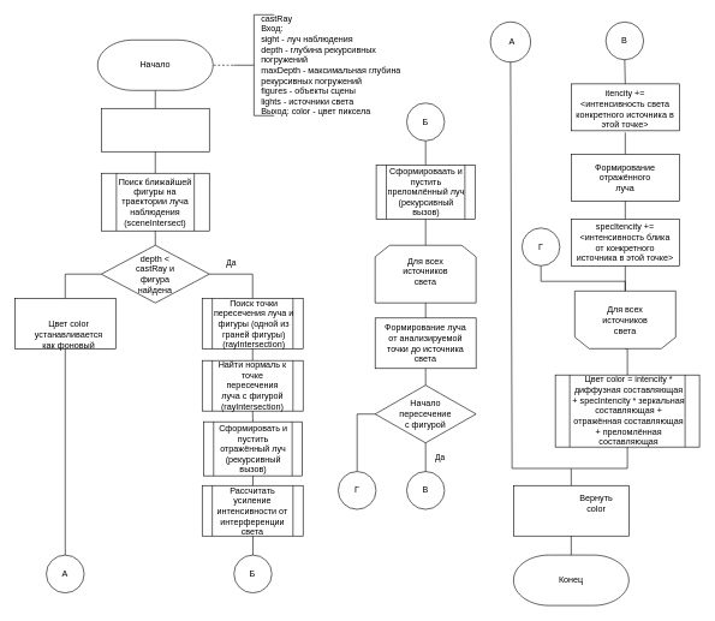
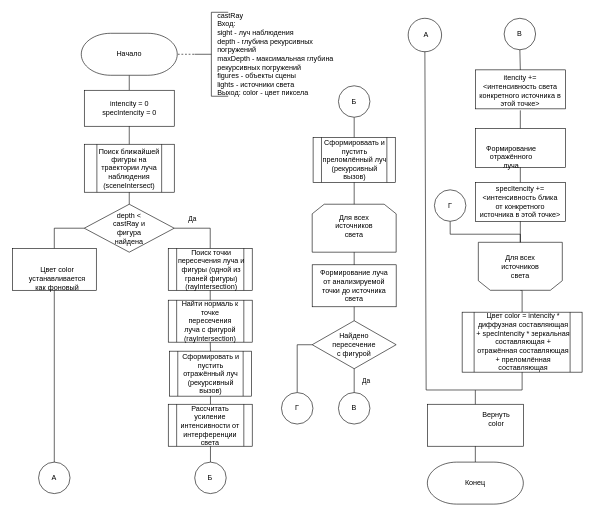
  <mxCell id="0" />
  <mxCell id="1" parent="0" />
  <mxCell id="2" value="" style="shape=process;whiteSpace=wrap;html=1;backgroundOutline=1;" parent="1" vertex="1"><mxGeometry x="770" y="520" width="200" height="100" as="geometry" /></mxCell>
  <mxCell id="3" style="edgeStyle=orthogonalEdgeStyle;rounded=0;orthogonalLoop=1;jettySize=auto;html=1;entryX=0.5;entryY=0;entryDx=0;entryDy=0;strokeWidth=1;endArrow=none;endFill=0;" parent="1" source="4" target="73" edge="1"><mxGeometry relative="1" as="geometry"><Array as="points"><mxPoint x="495" y="574" /></Array></mxGeometry></mxCell>
  <mxCell id="4" value="" style="rhombus;whiteSpace=wrap;html=1;" parent="1" vertex="1"><mxGeometry x="520" y="534.25" width="140" height="80" as="geometry" /></mxCell>
  <mxCell id="5" value="" style="shape=loopLimit;whiteSpace=wrap;html=1;" parent="1" vertex="1"><mxGeometry x="520" y="340" width="140" height="80" as="geometry" /></mxCell>
  <mxCell id="6" value="" style="shape=process;whiteSpace=wrap;html=1;backgroundOutline=1;" parent="1" vertex="1"><mxGeometry x="280" y="413.5" width="140" height="70" as="geometry" /></mxCell>
  <mxCell id="7" value="" style="strokeWidth=1;html=1;shape=mxgraph.flowchart.annotation_2;align=left;labelPosition=right;pointerEvents=1;" parent="1" vertex="1"><mxGeometry x="323.75" y="20" width="56.25" height="140" as="geometry" /></mxCell>
  <mxCell id="8" value="" style="endArrow=none;dashed=1;html=1;strokeWidth=1;rounded=0;entryX=0;entryY=0.5;entryDx=0;entryDy=0;entryPerimeter=0;exitX=1;exitY=0.5;exitDx=0;exitDy=0;" parent="1" target="7" edge="1"><mxGeometry width="50" height="50" relative="1" as="geometry"><mxPoint x="290" y="90" as="sourcePoint" /><mxPoint x="230" y="205" as="targetPoint" /></mxGeometry></mxCell>
  <mxCell id="9" value="castRay&lt;br&gt;Вход:&lt;br&gt;sight - луч наблюдения&lt;br&gt;depth - глубина рекурсивных погружений&lt;br&gt;maxDepth - максимальная глубина рекурсивных погружений&lt;br&gt;figures - объекты сцены&lt;br&gt;lights - источники света&lt;br&gt;Выход: color - цвет пиксела" style="text;html=1;strokeColor=none;fillColor=none;align=left;verticalAlign=middle;whiteSpace=wrap;rounded=0;" parent="1" vertex="1"><mxGeometry x="360" y="60" width="223.75" height="60" as="geometry" /></mxCell>
  <mxCell id="10" value="" style="endArrow=none;html=1;rounded=0;exitX=0.5;exitY=1;exitDx=0;exitDy=0;endFill=0;" parent="1" edge="1"><mxGeometry width="50" height="50" relative="1" as="geometry"><mxPoint x="215" y="125" as="sourcePoint" /><mxPoint x="215" y="150" as="targetPoint" /></mxGeometry></mxCell>
  <mxCell id="11" value="" style="strokeWidth=1;html=1;shape=mxgraph.flowchart.decision;whiteSpace=wrap;" parent="1" vertex="1"><mxGeometry x="140" y="340" width="150" height="80" as="geometry" /></mxCell>
  <mxCell id="12" value="" style="verticalLabelPosition=bottom;verticalAlign=top;html=1;shape=process;whiteSpace=wrap;rounded=0;size=0.14;arcSize=6;" parent="1" vertex="1"><mxGeometry x="140" y="240" width="150" height="80" as="geometry" /></mxCell>
  <mxCell id="13" value="Поиск ближайшей фигуры на траектории луча наблюдения&lt;br&gt;(sceneIntersect)" style="text;html=1;strokeColor=none;fillColor=none;align=center;verticalAlign=middle;whiteSpace=wrap;rounded=0;" parent="1" vertex="1"><mxGeometry x="155" y="265" width="120" height="30" as="geometry" /></mxCell>
  <mxCell id="14" value="depth &amp;lt; castRay и фигура найдена" style="text;html=1;strokeColor=none;fillColor=none;align=center;verticalAlign=middle;whiteSpace=wrap;rounded=0;" parent="1" vertex="1"><mxGeometry x="185" y="365" width="60" height="30" as="geometry" /></mxCell>
  <mxCell id="15" value="" style="endArrow=none;html=1;rounded=0;entryX=0.5;entryY=0;entryDx=0;entryDy=0;entryPerimeter=0;endFill=0;exitX=0.5;exitY=1;exitDx=0;exitDy=0;" parent="1" source="12" edge="1"><mxGeometry width="50" height="50" relative="1" as="geometry"><mxPoint x="210" y="320" as="sourcePoint" /><mxPoint x="215" y="340" as="targetPoint" /></mxGeometry></mxCell>
  <mxCell id="16" value="" style="rounded=0;whiteSpace=wrap;html=1;" parent="1" vertex="1"><mxGeometry x="20" y="413.5" width="140" height="70" as="geometry" /></mxCell>
  <mxCell id="17" value="Цвет color устанавливается как фоновый" style="text;html=1;strokeColor=none;fillColor=none;align=center;verticalAlign=middle;whiteSpace=wrap;rounded=0;" parent="1" vertex="1"><mxGeometry x="65" y="448.5" width="60" height="30" as="geometry" /></mxCell>
  <mxCell id="18" value="" style="endArrow=none;html=1;rounded=0;exitX=0;exitY=0.5;exitDx=0;exitDy=0;exitPerimeter=0;entryX=0.5;entryY=0;entryDx=0;entryDy=0;endFill=0;" parent="1" source="11" target="16" edge="1"><mxGeometry width="50" height="50" relative="1" as="geometry"><mxPoint x="260" y="415" as="sourcePoint" /><mxPoint x="310" y="365" as="targetPoint" /><Array as="points"><mxPoint x="90" y="380" /></Array></mxGeometry></mxCell>
  <mxCell id="19" value="Да" style="endArrow=none;html=1;rounded=0;exitX=1;exitY=0.5;exitDx=0;exitDy=0;exitPerimeter=0;entryX=0.5;entryY=0;entryDx=0;entryDy=0;endFill=0;" parent="1" source="11" target="6" edge="1"><mxGeometry x="-0.351" y="15" width="50" height="50" relative="1" as="geometry"><mxPoint x="260" y="415" as="sourcePoint" /><mxPoint x="410" y="445" as="targetPoint" /><Array as="points"><mxPoint x="350" y="380" /></Array><mxPoint as="offset" /></mxGeometry></mxCell>
  <mxCell id="20" value="Поиск точки пересечения луча и фигуры (одной из граней фигуры)&lt;br&gt;(rayIntersection)" style="text;html=1;strokeColor=none;fillColor=none;align=center;verticalAlign=middle;whiteSpace=wrap;rounded=0;" parent="1" vertex="1"><mxGeometry x="281.88" y="433.5" width="140" height="30" as="geometry" /></mxCell>
  <mxCell id="21" value="" style="shape=process;whiteSpace=wrap;html=1;backgroundOutline=1;" parent="1" vertex="1"><mxGeometry x="280" y="500" width="140" height="70" as="geometry" /></mxCell>
  <mxCell id="22" value="Найти нормаль к точке пересечения луча с фигурой&lt;br&gt;(rayIntersection)" style="text;html=1;strokeColor=none;fillColor=none;align=center;verticalAlign=middle;whiteSpace=wrap;rounded=0;" parent="1" vertex="1"><mxGeometry x="300" y="520" width="100" height="30" as="geometry" /></mxCell>
  <mxCell id="23" value="" style="endArrow=none;html=1;rounded=0;exitX=0.5;exitY=1;exitDx=0;exitDy=0;entryX=0.5;entryY=0;entryDx=0;entryDy=0;endFill=0;" parent="1" source="6" target="21" edge="1"><mxGeometry width="50" height="50" relative="1" as="geometry"><mxPoint x="290" y="556.75" as="sourcePoint" /><mxPoint x="340" y="506.75" as="targetPoint" /></mxGeometry></mxCell>
  <mxCell id="24" value="" style="endArrow=none;html=1;rounded=0;exitX=0.5;exitY=1;exitDx=0;exitDy=0;entryX=0.5;entryY=0;entryDx=0;entryDy=0;endFill=0;startArrow=none;" parent="1" source="79" edge="1"><mxGeometry width="50" height="50" relative="1" as="geometry"><mxPoint x="270" y="686.75" as="sourcePoint" /><mxPoint x="350" y="646.75" as="targetPoint" /></mxGeometry></mxCell>
  <mxCell id="25" value="Для всех источников света" style="text;html=1;strokeColor=none;fillColor=none;align=center;verticalAlign=middle;whiteSpace=wrap;rounded=0;" parent="1" vertex="1"><mxGeometry x="560" y="361" width="60" height="30" as="geometry" /></mxCell>
  <mxCell id="26" value="" style="rounded=0;whiteSpace=wrap;html=1;" parent="1" vertex="1"><mxGeometry x="520" y="441" width="140" height="70" as="geometry" /></mxCell>
  <mxCell id="27" value="Формирование луча от анализируемой точки до источника света" style="text;html=1;strokeColor=none;fillColor=none;align=center;verticalAlign=middle;whiteSpace=wrap;rounded=0;" parent="1" vertex="1"><mxGeometry x="525" y="461" width="130" height="30" as="geometry" /></mxCell>
- <mxCell id="28" value="Начало пересечение с фигурой" style="text;html=1;strokeColor=none;fillColor=none;align=center;verticalAlign=middle;whiteSpace=wrap;rounded=0;" parent="1" vertex="1"><mxGeometry x="560" y="559.25" width="60" height="30" as="geometry" /></mxCell>
+ <mxCell id="28" value="Найдено пересечение с фигурой" style="text;html=1;strokeColor=none;fillColor=none;align=center;verticalAlign=middle;whiteSpace=wrap;rounded=0;" parent="1" vertex="1"><mxGeometry x="560" y="559.25" width="60" height="30" as="geometry" /></mxCell>
  <mxCell id="29" value="" style="endArrow=none;html=1;rounded=0;exitX=0.5;exitY=1;exitDx=0;exitDy=0;entryX=0.5;entryY=0;entryDx=0;entryDy=0;endFill=0;" parent="1" source="5" target="26" edge="1"><mxGeometry width="50" height="50" relative="1" as="geometry"><mxPoint x="590" y="416" as="sourcePoint" /><mxPoint x="620" y="451" as="targetPoint" /></mxGeometry></mxCell>
  <mxCell id="30" value="" style="endArrow=none;html=1;rounded=0;exitX=0.5;exitY=1;exitDx=0;exitDy=0;entryX=0.5;entryY=0;entryDx=0;entryDy=0;endFill=0;" parent="1" source="26" target="4" edge="1"><mxGeometry width="50" height="50" relative="1" as="geometry"><mxPoint x="600" y="426" as="sourcePoint" /><mxPoint x="600" y="451" as="targetPoint" /></mxGeometry></mxCell>
  <mxCell id="31" value="" style="rounded=0;whiteSpace=wrap;html=1;" parent="1" vertex="1"><mxGeometry x="792" y="116" width="150" height="65" as="geometry" /></mxCell>
  <mxCell id="32" value="itencity += &amp;lt;интенсивность света конкретного источника в этой точке&amp;gt;" style="text;html=1;strokeColor=none;fillColor=none;align=center;verticalAlign=middle;whiteSpace=wrap;rounded=0;" parent="1" vertex="1"><mxGeometry x="797" y="136" width="140" height="30" as="geometry" /></mxCell>
  <mxCell id="33" value="" style="rounded=0;whiteSpace=wrap;html=1;" parent="1" vertex="1"><mxGeometry x="140" y="150" width="150" height="60" as="geometry" /></mxCell>
  <mxCell id="34" value="" style="endArrow=none;html=1;rounded=0;exitX=0.5;exitY=1;exitDx=0;exitDy=0;entryX=0.5;entryY=0;entryDx=0;entryDy=0;endFill=0;" parent="1" source="33" target="12" edge="1"><mxGeometry width="50" height="50" relative="1" as="geometry"><mxPoint x="400" y="290" as="sourcePoint" /><mxPoint x="450" y="240" as="targetPoint" /></mxGeometry></mxCell>
+ <mxCell id="35" value="intencity = 0&lt;br&gt;specIntencity = 0" style="text;html=1;strokeColor=none;fillColor=none;align=center;verticalAlign=middle;whiteSpace=wrap;rounded=0;" parent="1" vertex="1"><mxGeometry x="167.5" y="165" width="95" height="30" as="geometry" /></mxCell>
  <mxCell id="36" value="" style="rounded=0;whiteSpace=wrap;html=1;" parent="1" vertex="1"><mxGeometry x="792" y="213.5" width="150" height="65" as="geometry" /></mxCell>
- <mxCell id="37" value="Формирование отражённого луча" style="text;html=1;strokeColor=none;fillColor=none;align=center;verticalAlign=middle;whiteSpace=wrap;rounded=0;" parent="1" vertex="1"><mxGeometry x="837" y="231" width="60" height="30" as="geometry" /></mxCell>
+ <mxCell id="37" value="Формирование отражённого луча" style="text;html=1;strokeColor=none;fillColor=none;align=center;verticalAlign=middle;whiteSpace=wrap;rounded=0;" parent="1" vertex="1"><mxGeometry x="822" y="246" width="60" height="30" as="geometry" /></mxCell>
  <mxCell id="38" value="" style="rounded=0;whiteSpace=wrap;html=1;" parent="1" vertex="1"><mxGeometry x="792" y="303.5" width="150" height="65" as="geometry" /></mxCell>
  <mxCell id="39" value="specItencity += &amp;lt;интенсивность блика от конкретного источника в этой точке&amp;gt;" style="text;html=1;strokeColor=none;fillColor=none;align=center;verticalAlign=middle;whiteSpace=wrap;rounded=0;" parent="1" vertex="1"><mxGeometry x="797" y="321" width="140" height="30" as="geometry" /></mxCell>
  <mxCell id="40" value="Да" style="endArrow=none;html=1;rounded=0;exitX=0.5;exitY=1;exitDx=0;exitDy=0;endFill=0;" parent="1" source="4" edge="1"><mxGeometry y="20" width="50" height="50" relative="1" as="geometry"><mxPoint x="610" y="796" as="sourcePoint" /><mxPoint x="590" y="656" as="targetPoint" /><mxPoint as="offset" /></mxGeometry></mxCell>
  <mxCell id="41" value="" style="endArrow=none;html=1;rounded=0;exitX=0.5;exitY=1;exitDx=0;exitDy=0;entryX=0.5;entryY=0;entryDx=0;entryDy=0;endFill=0;" parent="1" target="36" edge="1"><mxGeometry width="50" height="50" relative="1" as="geometry"><mxPoint x="867" y="183.5" as="sourcePoint" /><mxPoint x="937" y="213.5" as="targetPoint" /></mxGeometry></mxCell>
  <mxCell id="42" value="" style="endArrow=none;html=1;rounded=0;exitX=0.5;exitY=1;exitDx=0;exitDy=0;entryX=0.5;entryY=0;entryDx=0;entryDy=0;endFill=0;" parent="1" source="36" target="38" edge="1"><mxGeometry width="50" height="50" relative="1" as="geometry"><mxPoint x="887" y="263.5" as="sourcePoint" /><mxPoint x="937" y="213.5" as="targetPoint" /></mxGeometry></mxCell>
  <mxCell id="43" style="edgeStyle=orthogonalEdgeStyle;rounded=0;orthogonalLoop=1;jettySize=auto;html=1;exitX=0.5;exitY=0;exitDx=0;exitDy=0;entryX=0.5;entryY=0;entryDx=0;entryDy=0;endArrow=none;endFill=0;" parent="1" source="44" target="2" edge="1"><mxGeometry relative="1" as="geometry" /></mxCell>
  <mxCell id="44" value="" style="shape=loopLimit;whiteSpace=wrap;html=1;rotation=-180;" parent="1" vertex="1"><mxGeometry x="797" y="403.5" width="140" height="80" as="geometry" /></mxCell>
  <mxCell id="45" value="Для всех источников света" style="text;html=1;strokeColor=none;fillColor=none;align=center;verticalAlign=middle;whiteSpace=wrap;rounded=0;" parent="1" vertex="1"><mxGeometry x="837" y="428.5" width="60" height="30" as="geometry" /></mxCell>
  <mxCell id="46" value="" style="endArrow=none;html=1;rounded=0;exitX=0.5;exitY=1;exitDx=0;exitDy=0;entryX=0.5;entryY=1;entryDx=0;entryDy=0;endFill=0;" parent="1" source="38" target="44" edge="1"><mxGeometry width="50" height="50" relative="1" as="geometry"><mxPoint x="937" y="483.5" as="sourcePoint" /><mxPoint x="987" y="433.5" as="targetPoint" /></mxGeometry></mxCell>
  <mxCell id="47" value="Цвет color = intencity * диффузная составляющая + specIntencity * зеркальная составляющая + отражённая составляющая + преломлённая составляющая" style="text;html=1;strokeColor=none;fillColor=none;align=center;verticalAlign=middle;whiteSpace=wrap;rounded=0;" parent="1" vertex="1"><mxGeometry x="792" y="555" width="160" height="30" as="geometry" /></mxCell>
  <mxCell id="48" value="" style="rounded=0;whiteSpace=wrap;html=1;" parent="1" vertex="1"><mxGeometry x="712" y="673.5" width="160" height="70" as="geometry" /></mxCell>
  <mxCell id="49" value="Вернуть color" style="text;html=1;strokeColor=none;fillColor=none;align=center;verticalAlign=middle;whiteSpace=wrap;rounded=0;" parent="1" vertex="1"><mxGeometry x="797" y="683.5" width="60" height="30" as="geometry" /></mxCell>
  <mxCell id="50" value="" style="endArrow=none;html=1;rounded=0;entryX=0.5;entryY=0;entryDx=0;entryDy=0;endFill=0;" parent="1" target="48" edge="1"><mxGeometry width="50" height="50" relative="1" as="geometry"><mxPoint x="792" y="650" as="sourcePoint" /><mxPoint x="1052" y="683.5" as="targetPoint" /></mxGeometry></mxCell>
  <mxCell id="51" value="" style="endArrow=none;html=1;rounded=0;exitX=0.5;exitY=1;exitDx=0;exitDy=0;entryX=0.5;entryY=0;entryDx=0;entryDy=0;endFill=0;" parent="1" source="48" edge="1"><mxGeometry width="50" height="50" relative="1" as="geometry"><mxPoint x="1052" y="793.5" as="sourcePoint" /><mxPoint x="792" y="773.5" as="targetPoint" /></mxGeometry></mxCell>
  <mxCell id="52" style="edgeStyle=orthogonalEdgeStyle;rounded=0;orthogonalLoop=1;jettySize=auto;html=1;entryX=0.5;entryY=1;entryDx=0;entryDy=0;strokeWidth=1;endArrow=none;endFill=0;" parent="1" source="53" edge="1" target="79"><mxGeometry relative="1" as="geometry"><mxPoint x="350" y="715.25" as="targetPoint" /></mxGeometry></mxCell>
  <mxCell id="53" value="" style="ellipse;whiteSpace=wrap;html=1;aspect=fixed;" parent="1" vertex="1"><mxGeometry x="324.13" y="770" width="52.5" height="52.5" as="geometry" /></mxCell>
  <mxCell id="54" value="" style="ellipse;whiteSpace=wrap;html=1;aspect=fixed;" parent="1" vertex="1"><mxGeometry x="63.75" y="770" width="52.5" height="52.5" as="geometry" /></mxCell>
  <mxCell id="55" value="" style="endArrow=none;html=1;rounded=0;entryX=0.5;entryY=1;entryDx=0;entryDy=0;exitX=0.5;exitY=0;exitDx=0;exitDy=0;" parent="1" source="54" target="16" edge="1"><mxGeometry width="50" height="50" relative="1" as="geometry"><mxPoint x="90" y="639" as="sourcePoint" /><mxPoint x="90" y="304" as="targetPoint" /></mxGeometry></mxCell>
  <mxCell id="56" value="A&lt;span style=&quot;color: rgba(0, 0, 0, 0); font-family: monospace; font-size: 0px; text-align: start;&quot;&gt;%3CmxGraphModel%3E%3Croot%3E%3CmxCell%20id%3D%220%22%2F%3E%3CmxCell%20id%3D%221%22%20parent%3D%220%22%2F%3E%3CmxCell%20id%3D%222%22%20value%3D%22%22%20style%3D%22ellipse%3BwhiteSpace%3Dwrap%3Bhtml%3D1%3Baspect%3Dfixed%3B%22%20vertex%3D%221%22%20parent%3D%221%22%3E%3CmxGeometry%20x%3D%22433.75%22%20y%3D%221160%22%20width%3D%2252.5%22%20height%3D%2252.5%22%20as%3D%22geometry%22%2F%3E%3C%2FmxCell%3E%3C%2Froot%3E%3C%2FmxGraphModel%3E&lt;/span&gt;" style="text;html=1;strokeColor=none;fillColor=none;align=center;verticalAlign=middle;whiteSpace=wrap;rounded=0;" parent="1" vertex="1"><mxGeometry x="60" y="781.25" width="60" height="30" as="geometry" /></mxCell>
  <mxCell id="57" value="Б" style="text;html=1;strokeColor=none;fillColor=none;align=center;verticalAlign=middle;whiteSpace=wrap;rounded=0;" parent="1" vertex="1"><mxGeometry x="320" y="781.25" width="60" height="30" as="geometry" /></mxCell>
  <mxCell id="58" value="" style="ellipse;whiteSpace=wrap;html=1;aspect=fixed;" parent="1" vertex="1"><mxGeometry x="680" y="30" width="55.75" height="55.75" as="geometry" /></mxCell>
  <mxCell id="59" value="A&lt;span style=&quot;color: rgba(0, 0, 0, 0); font-family: monospace; font-size: 0px; text-align: start;&quot;&gt;%3CmxGraphModel%3E%3Croot%3E%3CmxCell%20id%3D%220%22%2F%3E%3CmxCell%20id%3D%221%22%20parent%3D%220%22%2F%3E%3CmxCell%20id%3D%222%22%20value%3D%22%22%20style%3D%22ellipse%3BwhiteSpace%3Dwrap%3Bhtml%3D1%3Baspect%3Dfixed%3B%22%20vertex%3D%221%22%20parent%3D%221%22%3E%3CmxGeometry%20x%3D%22433.75%22%20y%3D%221160%22%20width%3D%2252.5%22%20height%3D%2252.5%22%20as%3D%22geometry%22%2F%3E%3C%2FmxCell%3E%3C%2Froot%3E%3C%2FmxGraphModel%3E&lt;/span&gt;" style="text;html=1;strokeColor=none;fillColor=none;align=center;verticalAlign=middle;whiteSpace=wrap;rounded=0;" parent="1" vertex="1"><mxGeometry x="680" y="42.88" width="60" height="30" as="geometry" /></mxCell>
  <mxCell id="60" value="" style="ellipse;whiteSpace=wrap;html=1;aspect=fixed;" parent="1" vertex="1"><mxGeometry x="840" y="30" width="52.5" height="52.5" as="geometry" /></mxCell>
  <mxCell id="61" value="В" style="text;html=1;strokeColor=none;fillColor=none;align=center;verticalAlign=middle;whiteSpace=wrap;rounded=0;" parent="1" vertex="1"><mxGeometry x="836.25" y="41.25" width="60" height="30" as="geometry" /></mxCell>
  <mxCell id="62" value="" style="endArrow=none;html=1;rounded=0;exitX=0.5;exitY=1;exitDx=0;exitDy=0;entryX=0.5;entryY=0;entryDx=0;entryDy=0;endFill=0;" parent="1" source="60" target="31" edge="1"><mxGeometry width="50" height="50" relative="1" as="geometry"><mxPoint x="930" y="30" as="sourcePoint" /><mxPoint x="980" y="-20" as="targetPoint" /></mxGeometry></mxCell>
  <mxCell id="63" value="" style="endArrow=none;html=1;rounded=0;entryX=0.5;entryY=1;entryDx=0;entryDy=0;exitX=0.5;exitY=1;exitDx=0;exitDy=0;exitPerimeter=0;endFill=0;" parent="1" source="2" target="58" edge="1"><mxGeometry width="50" height="50" relative="1" as="geometry"><mxPoint x="980" y="630" as="sourcePoint" /><mxPoint x="1110" y="200" as="targetPoint" /><Array as="points"><mxPoint x="870" y="649.75" /><mxPoint x="710" y="649.75" /></Array></mxGeometry></mxCell>
  <mxCell id="64" value="" style="strokeWidth=1;html=1;shape=mxgraph.flowchart.terminator;whiteSpace=wrap;" parent="1" vertex="1"><mxGeometry x="135" y="55" width="160" height="70" as="geometry" /></mxCell>
  <mxCell id="65" value="Начало" style="text;html=1;strokeColor=none;fillColor=none;align=center;verticalAlign=middle;whiteSpace=wrap;rounded=0;" parent="1" vertex="1"><mxGeometry x="185" y="75" width="60" height="30" as="geometry" /></mxCell>
  <mxCell id="66" value="" style="strokeWidth=1;html=1;shape=mxgraph.flowchart.terminator;whiteSpace=wrap;" parent="1" vertex="1"><mxGeometry x="712" y="770" width="160" height="70" as="geometry" /></mxCell>
  <mxCell id="67" value="Конец" style="text;html=1;strokeColor=none;fillColor=none;align=center;verticalAlign=middle;whiteSpace=wrap;rounded=0;" parent="1" vertex="1"><mxGeometry x="762" y="790" width="60" height="30" as="geometry" /></mxCell>
  <mxCell id="68" style="edgeStyle=orthogonalEdgeStyle;rounded=0;orthogonalLoop=1;jettySize=auto;html=1;exitX=0.5;exitY=1;exitDx=0;exitDy=0;entryX=0.5;entryY=0;entryDx=0;entryDy=0;strokeWidth=1;endArrow=none;endFill=0;" parent="1" source="69" target="5" edge="1"><mxGeometry relative="1" as="geometry" /></mxCell>
  <mxCell id="69" value="" style="ellipse;whiteSpace=wrap;html=1;aspect=fixed;" parent="1" vertex="1"><mxGeometry x="563.75" y="142.5" width="52.5" height="52.5" as="geometry" /></mxCell>
  <mxCell id="70" value="Б" style="text;html=1;strokeColor=none;fillColor=none;align=center;verticalAlign=middle;whiteSpace=wrap;rounded=0;" parent="1" vertex="1"><mxGeometry x="560" y="153.75" width="60" height="30" as="geometry" /></mxCell>
  <mxCell id="71" value="" style="ellipse;whiteSpace=wrap;html=1;aspect=fixed;" parent="1" vertex="1"><mxGeometry x="563.75" y="654" width="52.5" height="52.5" as="geometry" /></mxCell>
  <mxCell id="72" value="В" style="text;html=1;strokeColor=none;fillColor=none;align=center;verticalAlign=middle;whiteSpace=wrap;rounded=0;" parent="1" vertex="1"><mxGeometry x="560" y="665.25" width="60" height="30" as="geometry" /></mxCell>
  <mxCell id="73" value="" style="ellipse;whiteSpace=wrap;html=1;aspect=fixed;" parent="1" vertex="1"><mxGeometry x="468.75" y="654" width="52.5" height="52.5" as="geometry" /></mxCell>
  <mxCell id="74" value="Г" style="text;html=1;strokeColor=none;fillColor=none;align=center;verticalAlign=middle;whiteSpace=wrap;rounded=0;" parent="1" vertex="1"><mxGeometry x="465" y="665.25" width="60" height="30" as="geometry" /></mxCell>
  <mxCell id="75" style="edgeStyle=orthogonalEdgeStyle;rounded=0;orthogonalLoop=1;jettySize=auto;html=1;entryX=0.5;entryY=1;entryDx=0;entryDy=0;strokeWidth=1;endArrow=none;endFill=0;" parent="1" source="76" target="44" edge="1"><mxGeometry relative="1" as="geometry"><Array as="points"><mxPoint x="750" y="390" /><mxPoint x="867" y="390" /></Array></mxGeometry></mxCell>
  <mxCell id="76" value="" style="ellipse;whiteSpace=wrap;html=1;aspect=fixed;" parent="1" vertex="1"><mxGeometry x="723.75" y="316" width="52.5" height="52.5" as="geometry" /></mxCell>
  <mxCell id="77" value="Г" style="text;html=1;strokeColor=none;fillColor=none;align=center;verticalAlign=middle;whiteSpace=wrap;rounded=0;" parent="1" vertex="1"><mxGeometry x="720" y="327.25" width="60" height="30" as="geometry" /></mxCell>
  <mxCell id="78" value="Сформироваать и пустить преломлённый луч (рекурсивный вызов)" style="shape=process;whiteSpace=wrap;html=1;backgroundOutline=1;" parent="1" vertex="1"><mxGeometry x="521.5" y="228.5" width="137" height="75" as="geometry" /></mxCell>
  <mxCell id="79" value="Сформировать и пустить отражённый луч (рекурсивный вызов)" style="shape=process;whiteSpace=wrap;html=1;backgroundOutline=1;" parent="1" vertex="1"><mxGeometry x="281.88" y="585" width="137" height="75" as="geometry" /></mxCell>
  <mxCell id="80" value="" style="endArrow=none;html=1;rounded=0;exitX=0.5;exitY=1;exitDx=0;exitDy=0;entryX=0.5;entryY=0;entryDx=0;entryDy=0;endFill=0;" edge="1" parent="1" source="21" target="79"><mxGeometry width="50" height="50" relative="1" as="geometry"><mxPoint x="350" y="570" as="sourcePoint" /><mxPoint x="350" y="646.75" as="targetPoint" /></mxGeometry></mxCell>
  <mxCell id="81" value="Рассчитать усиление интенсивности от интерференции света" style="shape=process;whiteSpace=wrap;html=1;backgroundOutline=1;" vertex="1" parent="1"><mxGeometry x="280" y="673.5" width="140" height="70" as="geometry" /></mxCell>
